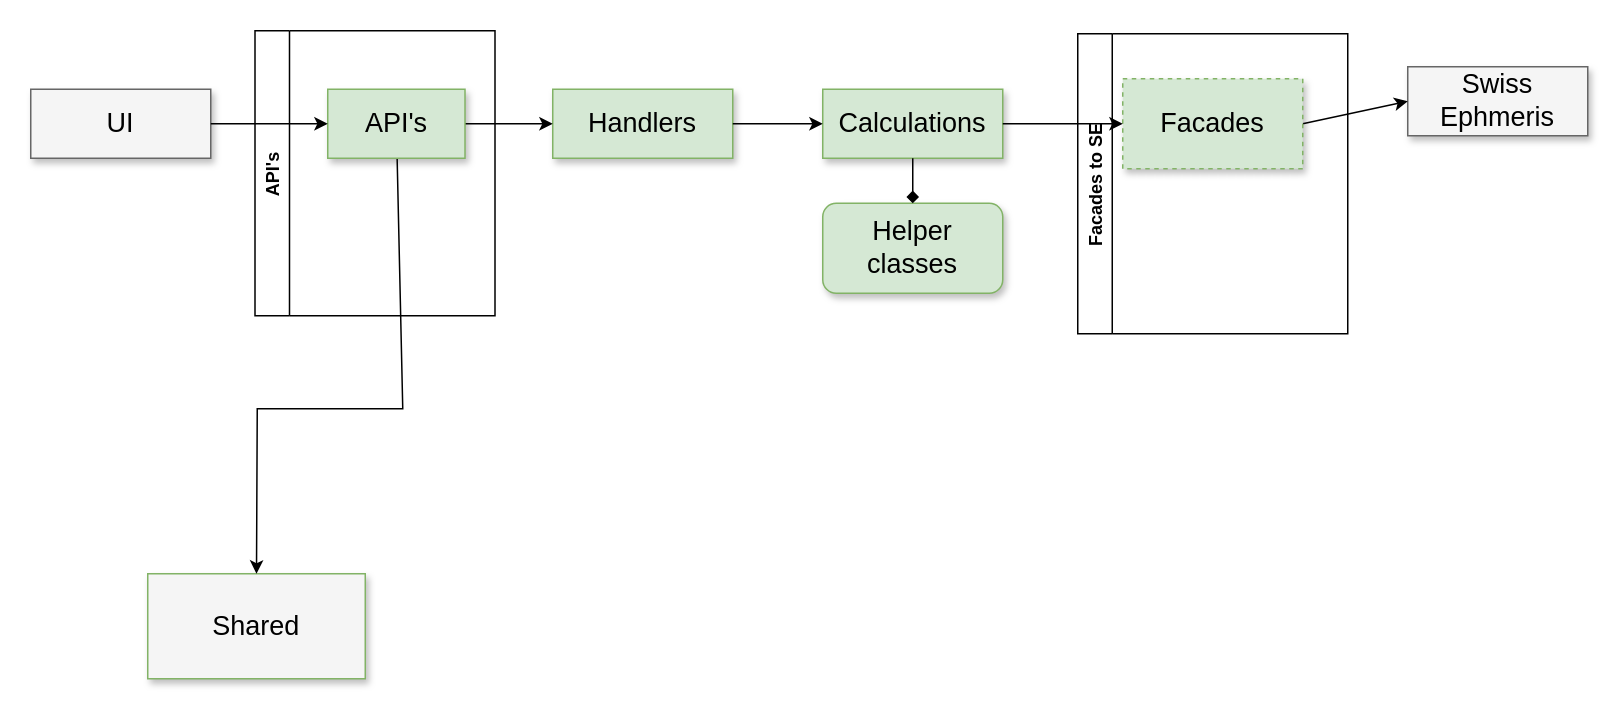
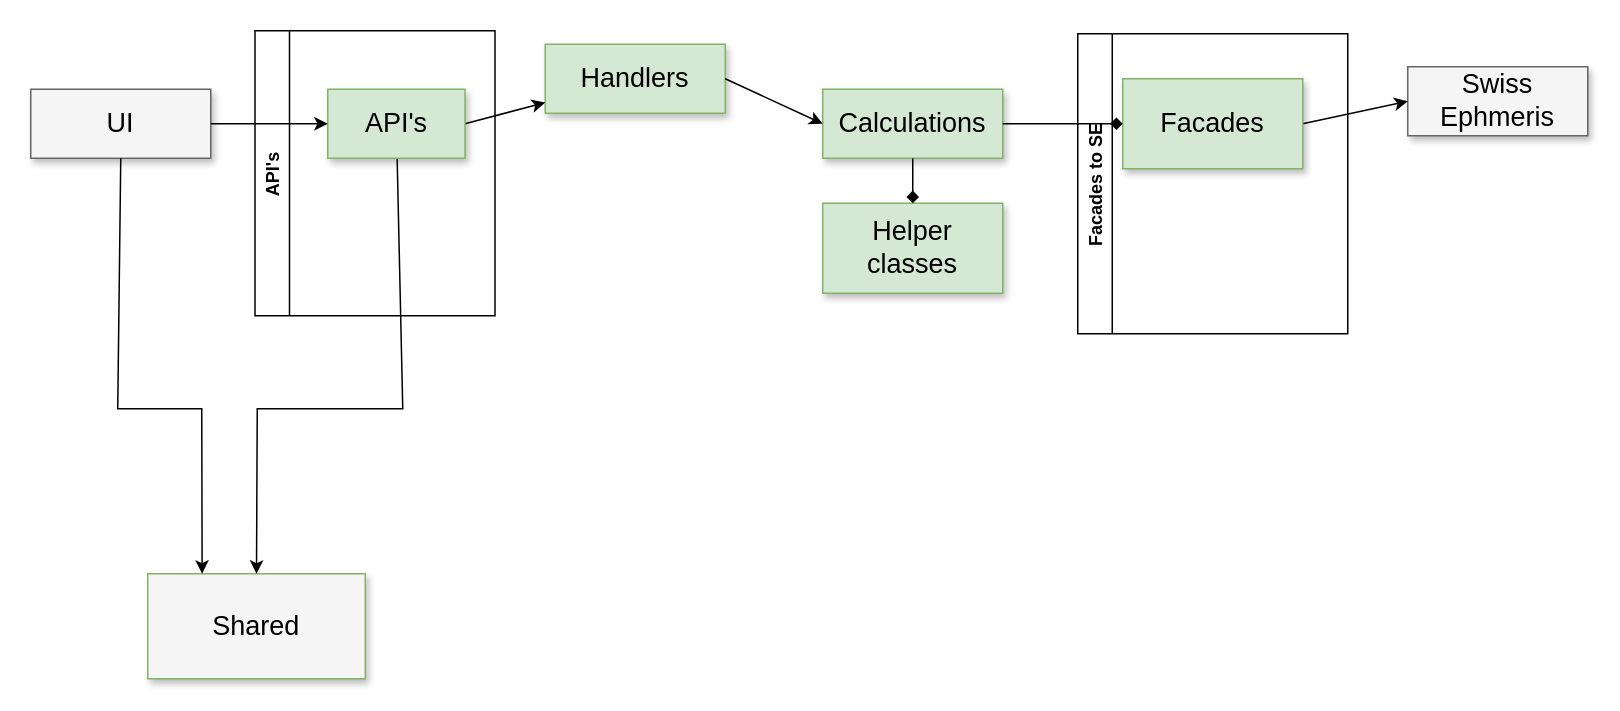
  <mxCell id="0" style=";html=1;" />
  <mxCell id="1" style=";html=1;" parent="0" />
  <mxCell id="2" value="Calculations" style="whiteSpace=wrap;html=1;shadow=1;fontSize=18;fillColor=#d5e8d4;strokeColor=#82b366;" parent="1" vertex="1"><mxGeometry x="548" y="59" width="120" height="46" as="geometry" /></mxCell>
  <mxCell id="3" value="UI" style="whiteSpace=wrap;html=1;shadow=1;fontSize=18;fillColor=#f5f5f5;strokeColor=#666666;" parent="1" vertex="1"><mxGeometry x="20" y="59" width="120" height="46" as="geometry" /></mxCell>
  <mxCell id="4" value="Shared" style="whiteSpace=wrap;html=1;shadow=1;fontSize=18;fillColor=#f5f5f5;strokeColor=#82b366;" parent="1" vertex="1"><mxGeometry x="98" y="382" width="145" height="70" as="geometry" /></mxCell>
- <mxCell id="5" value="Helper classes" style="whiteSpace=wrap;html=1;shadow=1;fontSize=18;fillColor=#d5e8d4;strokeColor=#82b366;rounded=1;" parent="1" vertex="1"><mxGeometry x="548" y="135" width="120" height="60" as="geometry" /></mxCell>
+ <mxCell id="5" value="Helper classes" style="whiteSpace=wrap;html=1;shadow=1;fontSize=18;fillColor=#d5e8d4;strokeColor=#82b366;" parent="1" vertex="1"><mxGeometry x="548" y="135" width="120" height="60" as="geometry" /></mxCell>
  <mxCell id="6" value="" style="endArrow=diamond;html=1;rounded=0;" parent="1" source="2" target="5" edge="1"><mxGeometry width="50" height="50" relative="1" as="geometry"><mxPoint x="418" y="292" as="sourcePoint" /><mxPoint x="468" y="242" as="targetPoint" /></mxGeometry></mxCell>
  <mxCell id="7" value="" style="endArrow=classic;html=1;rounded=0;entryX=0.5;entryY=0;entryDx=0;entryDy=0;" parent="1" source="18" target="4" edge="1"><mxGeometry width="50" height="50" relative="1" as="geometry"><mxPoint x="418" y="302" as="sourcePoint" /><mxPoint x="468" y="252" as="targetPoint" /><Array as="points"><mxPoint x="268" y="272" /><mxPoint x="171" y="272" /></Array></mxGeometry></mxCell>
+ <mxCell id="8" value="" style="endArrow=classic;html=1;rounded=0;exitX=0.5;exitY=1;exitDx=0;exitDy=0;entryX=0.25;entryY=0;entryDx=0;entryDy=0;" parent="1" source="3" target="4" edge="1"><mxGeometry width="50" height="50" relative="1" as="geometry"><mxPoint x="418" y="302" as="sourcePoint" /><mxPoint x="468" y="252" as="targetPoint" /><Array as="points"><mxPoint x="78" y="272" /><mxPoint x="134" y="272" /></Array></mxGeometry></mxCell>
  <mxCell id="9" value="Swiss Ephmeris" style="whiteSpace=wrap;html=1;shadow=1;fontSize=18;fillColor=#f5f5f5;strokeColor=#666666;" parent="1" vertex="1"><mxGeometry x="938" y="44" width="120" height="46" as="geometry" /></mxCell>
  <mxCell id="10" value="" style="endArrow=classic;html=1;rounded=0;exitX=1;exitY=0.5;exitDx=0;exitDy=0;entryX=0;entryY=0.5;entryDx=0;entryDy=0;" parent="1" source="15" target="9" edge="1"><mxGeometry width="50" height="50" relative="1" as="geometry"><mxPoint x="848" y="112" as="sourcePoint" /><mxPoint x="468" y="242" as="targetPoint" /></mxGeometry></mxCell>
- <mxCell id="11" value="Handlers" style="whiteSpace=wrap;html=1;shadow=1;fontSize=18;fillColor=#d5e8d4;strokeColor=#82b366;" parent="1" vertex="1"><mxGeometry x="368" y="59" width="120" height="46" as="geometry" /></mxCell>
+ <mxCell id="11" value="Handlers" style="whiteSpace=wrap;html=1;shadow=1;fontSize=18;fillColor=#d5e8d4;strokeColor=#82b366;" parent="1" vertex="1"><mxGeometry x="363" y="29" width="120" height="46" as="geometry" /></mxCell>
  <mxCell id="12" value="" style="endArrow=classic;html=1;rounded=0;exitX=1;exitY=0.5;exitDx=0;exitDy=0;" parent="1" source="18" target="11" edge="1"><mxGeometry width="50" height="50" relative="1" as="geometry"><mxPoint x="418" y="292" as="sourcePoint" /><mxPoint x="468" y="242" as="targetPoint" /></mxGeometry></mxCell>
  <mxCell id="13" value="" style="endArrow=classic;html=1;rounded=0;exitX=1;exitY=0.5;exitDx=0;exitDy=0;entryX=0;entryY=0.5;entryDx=0;entryDy=0;" parent="1" source="11" target="2" edge="1"><mxGeometry width="50" height="50" relative="1" as="geometry"><mxPoint x="418" y="292" as="sourcePoint" /><mxPoint x="468" y="242" as="targetPoint" /></mxGeometry></mxCell>
  <mxCell id="14" value="Facades to SE" style="swimlane;horizontal=0;" vertex="1" parent="1"><mxGeometry x="718" y="22" width="180" height="200" as="geometry" /></mxCell>
- <mxCell id="15" value="Facades" style="whiteSpace=wrap;html=1;shadow=1;fontSize=18;fillColor=#d5e8d4;strokeColor=#82b366;dashed=1;" vertex="1" parent="14"><mxGeometry x="30" y="30" width="120" height="60" as="geometry" /></mxCell>
- <mxCell id="16" value="" style="endArrow=classic;html=1;rounded=0;exitX=1;exitY=0.5;exitDx=0;exitDy=0;" edge="1" parent="1" source="2" target="15"><mxGeometry width="50" height="50" relative="1" as="geometry"><mxPoint x="638" y="162" as="sourcePoint" /><mxPoint x="688" y="112" as="targetPoint" /></mxGeometry></mxCell>
+ <mxCell id="15" value="Facades" style="whiteSpace=wrap;html=1;shadow=1;fontSize=18;fillColor=#d5e8d4;strokeColor=#82b366;" vertex="1" parent="14"><mxGeometry x="30" y="30" width="120" height="60" as="geometry" /></mxCell>
+ <mxCell id="16" value="" style="endArrow=diamond;html=1;rounded=0;exitX=1;exitY=0.5;exitDx=0;exitDy=0;" edge="1" parent="1" source="2" target="15"><mxGeometry width="50" height="50" relative="1" as="geometry"><mxPoint x="638" y="162" as="sourcePoint" /><mxPoint x="688" y="112" as="targetPoint" /></mxGeometry></mxCell>
  <mxCell id="17" value="API's" style="swimlane;horizontal=0;" vertex="1" parent="1"><mxGeometry x="169.5" y="20" width="160" height="190" as="geometry" /></mxCell>
  <mxCell id="18" value="API's" style="whiteSpace=wrap;html=1;shadow=1;fontSize=18;fillColor=#d5e8d4;strokeColor=#82b366;" parent="17" vertex="1"><mxGeometry x="48.5" y="39" width="91.5" height="46" as="geometry" /></mxCell>
  <mxCell id="19" value="" style="endArrow=classic;html=1;rounded=0;exitX=1;exitY=0.5;exitDx=0;exitDy=0;entryX=0;entryY=0.5;entryDx=0;entryDy=0;" edge="1" parent="1" source="3" target="18"><mxGeometry width="50" height="50" relative="1" as="geometry"><mxPoint x="638" y="162" as="sourcePoint" /><mxPoint x="688" y="112" as="targetPoint" /></mxGeometry></mxCell>
